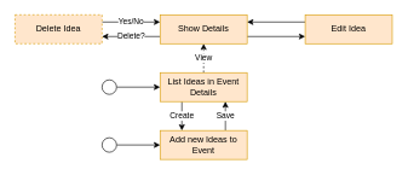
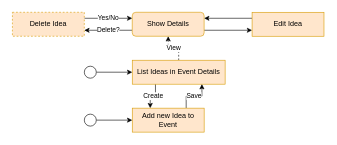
  <mxCell id="0" />
  <mxCell id="1" parent="0" />
  <mxCell id="2" value="Yes/No" style="edgeStyle=orthogonalEdgeStyle;rounded=0;orthogonalLoop=1;jettySize=auto;html=1;exitX=1;exitY=0.25;exitDx=0;exitDy=0;entryX=0;entryY=0.25;entryDx=0;entryDy=0;" edge="1" parent="1" source="3" target="6"><mxGeometry relative="1" as="geometry" /></mxCell>
  <mxCell id="3" value="Delete Idea" style="rounded=0;whiteSpace=wrap;html=1;fillColor=#ffe6cc;strokeColor=#d79b00;dashed=1;" vertex="1" parent="1"><mxGeometry x="20" y="20" width="120" height="40" as="geometry" /></mxCell>
  <mxCell id="4" value="Delete?" style="edgeStyle=orthogonalEdgeStyle;rounded=0;orthogonalLoop=1;jettySize=auto;html=1;exitX=0;exitY=0.75;exitDx=0;exitDy=0;entryX=1;entryY=0.75;entryDx=0;entryDy=0;" edge="1" parent="1" source="6" target="3"><mxGeometry relative="1" as="geometry" /></mxCell>
  <mxCell id="5" style="edgeStyle=orthogonalEdgeStyle;rounded=0;orthogonalLoop=1;jettySize=auto;html=1;exitX=1;exitY=0.75;exitDx=0;exitDy=0;entryX=0;entryY=0.75;entryDx=0;entryDy=0;" edge="1" parent="1" source="6" target="8"><mxGeometry relative="1" as="geometry" /></mxCell>
- <mxCell id="6" value="Show Details" style="rounded=0;whiteSpace=wrap;html=1;fillColor=#ffe6cc;strokeColor=#d79b00;" vertex="1" parent="1"><mxGeometry x="220" y="20" width="120" height="40" as="geometry" /></mxCell>
+ <mxCell id="6" value="Show Details" style="whiteSpace=wrap;html=1;fillColor=#ffe6cc;strokeColor=#d79b00;rounded=1;" vertex="1" parent="1"><mxGeometry x="220" y="20" width="120" height="40" as="geometry" /></mxCell>
  <mxCell id="7" style="edgeStyle=orthogonalEdgeStyle;rounded=0;orthogonalLoop=1;jettySize=auto;html=1;exitX=0;exitY=0.25;exitDx=0;exitDy=0;entryX=1;entryY=0.25;entryDx=0;entryDy=0;" edge="1" parent="1" source="8" target="6"><mxGeometry relative="1" as="geometry" /></mxCell>
  <mxCell id="8" value="Edit Idea" style="rounded=0;whiteSpace=wrap;html=1;fillColor=#ffe6cc;strokeColor=#d79b00;" vertex="1" parent="1"><mxGeometry x="420" y="20" width="120" height="40" as="geometry" /></mxCell>
  <mxCell id="9" value="Create" style="edgeStyle=orthogonalEdgeStyle;rounded=0;orthogonalLoop=1;jettySize=auto;html=1;exitX=0.25;exitY=1;exitDx=0;exitDy=0;entryX=0.25;entryY=0;entryDx=0;entryDy=0;" edge="1" parent="1" source="11" target="13"><mxGeometry relative="1" as="geometry" /></mxCell>
  <mxCell id="10" value="View" style="edgeStyle=orthogonalEdgeStyle;rounded=0;orthogonalLoop=1;jettySize=auto;html=1;entryX=0.5;entryY=1;entryDx=0;entryDy=0;dashed=1;" edge="1" parent="1" source="11" target="6"><mxGeometry relative="1" as="geometry" /></mxCell>
- <mxCell id="11" value="List Ideas in Event Details" style="rounded=0;whiteSpace=wrap;html=1;fillColor=#ffe6cc;strokeColor=#d79b00;" vertex="1" parent="1"><mxGeometry x="220" y="100" width="120" height="40" as="geometry" /></mxCell>
+ <mxCell id="11" value="List Ideas in Event Details" style="rounded=0;whiteSpace=wrap;html=1;fillColor=#ffe6cc;strokeColor=#d79b00;" vertex="1" parent="1"><mxGeometry x="220" y="100" width="155" height="40" as="geometry" /></mxCell>
  <mxCell id="12" value="Save" style="edgeStyle=orthogonalEdgeStyle;rounded=0;orthogonalLoop=1;jettySize=auto;html=1;exitX=0.75;exitY=0;exitDx=0;exitDy=0;entryX=0.75;entryY=1;entryDx=0;entryDy=0;" edge="1" parent="1" source="13" target="11"><mxGeometry relative="1" as="geometry" /></mxCell>
- <mxCell id="13" value="Add new Ideas to Event" style="rounded=0;whiteSpace=wrap;html=1;fillColor=#ffe6cc;strokeColor=#d79b00;" vertex="1" parent="1"><mxGeometry x="220" y="180" width="120" height="40" as="geometry" /></mxCell>
+ <mxCell id="13" value="Add new Idea to Event" style="rounded=0;whiteSpace=wrap;html=1;fillColor=#ffe6cc;strokeColor=#d79b00;" vertex="1" parent="1"><mxGeometry x="220" y="180" width="120" height="40" as="geometry" /></mxCell>
  <mxCell id="14" style="edgeStyle=orthogonalEdgeStyle;rounded=0;orthogonalLoop=1;jettySize=auto;html=1;entryX=0;entryY=0.5;entryDx=0;entryDy=0;" edge="1" parent="1" source="15" target="13"><mxGeometry relative="1" as="geometry" /></mxCell>
  <mxCell id="15" value="" style="ellipse;whiteSpace=wrap;html=1;aspect=fixed;" vertex="1" parent="1"><mxGeometry x="140" y="190" width="20" height="20" as="geometry" /></mxCell>
  <mxCell id="16" style="edgeStyle=orthogonalEdgeStyle;rounded=0;orthogonalLoop=1;jettySize=auto;html=1;entryX=0;entryY=0.5;entryDx=0;entryDy=0;" edge="1" parent="1" source="17" target="11"><mxGeometry relative="1" as="geometry" /></mxCell>
  <mxCell id="17" value="" style="ellipse;whiteSpace=wrap;html=1;aspect=fixed;" vertex="1" parent="1"><mxGeometry x="140" y="110" width="20" height="20" as="geometry" /></mxCell>
